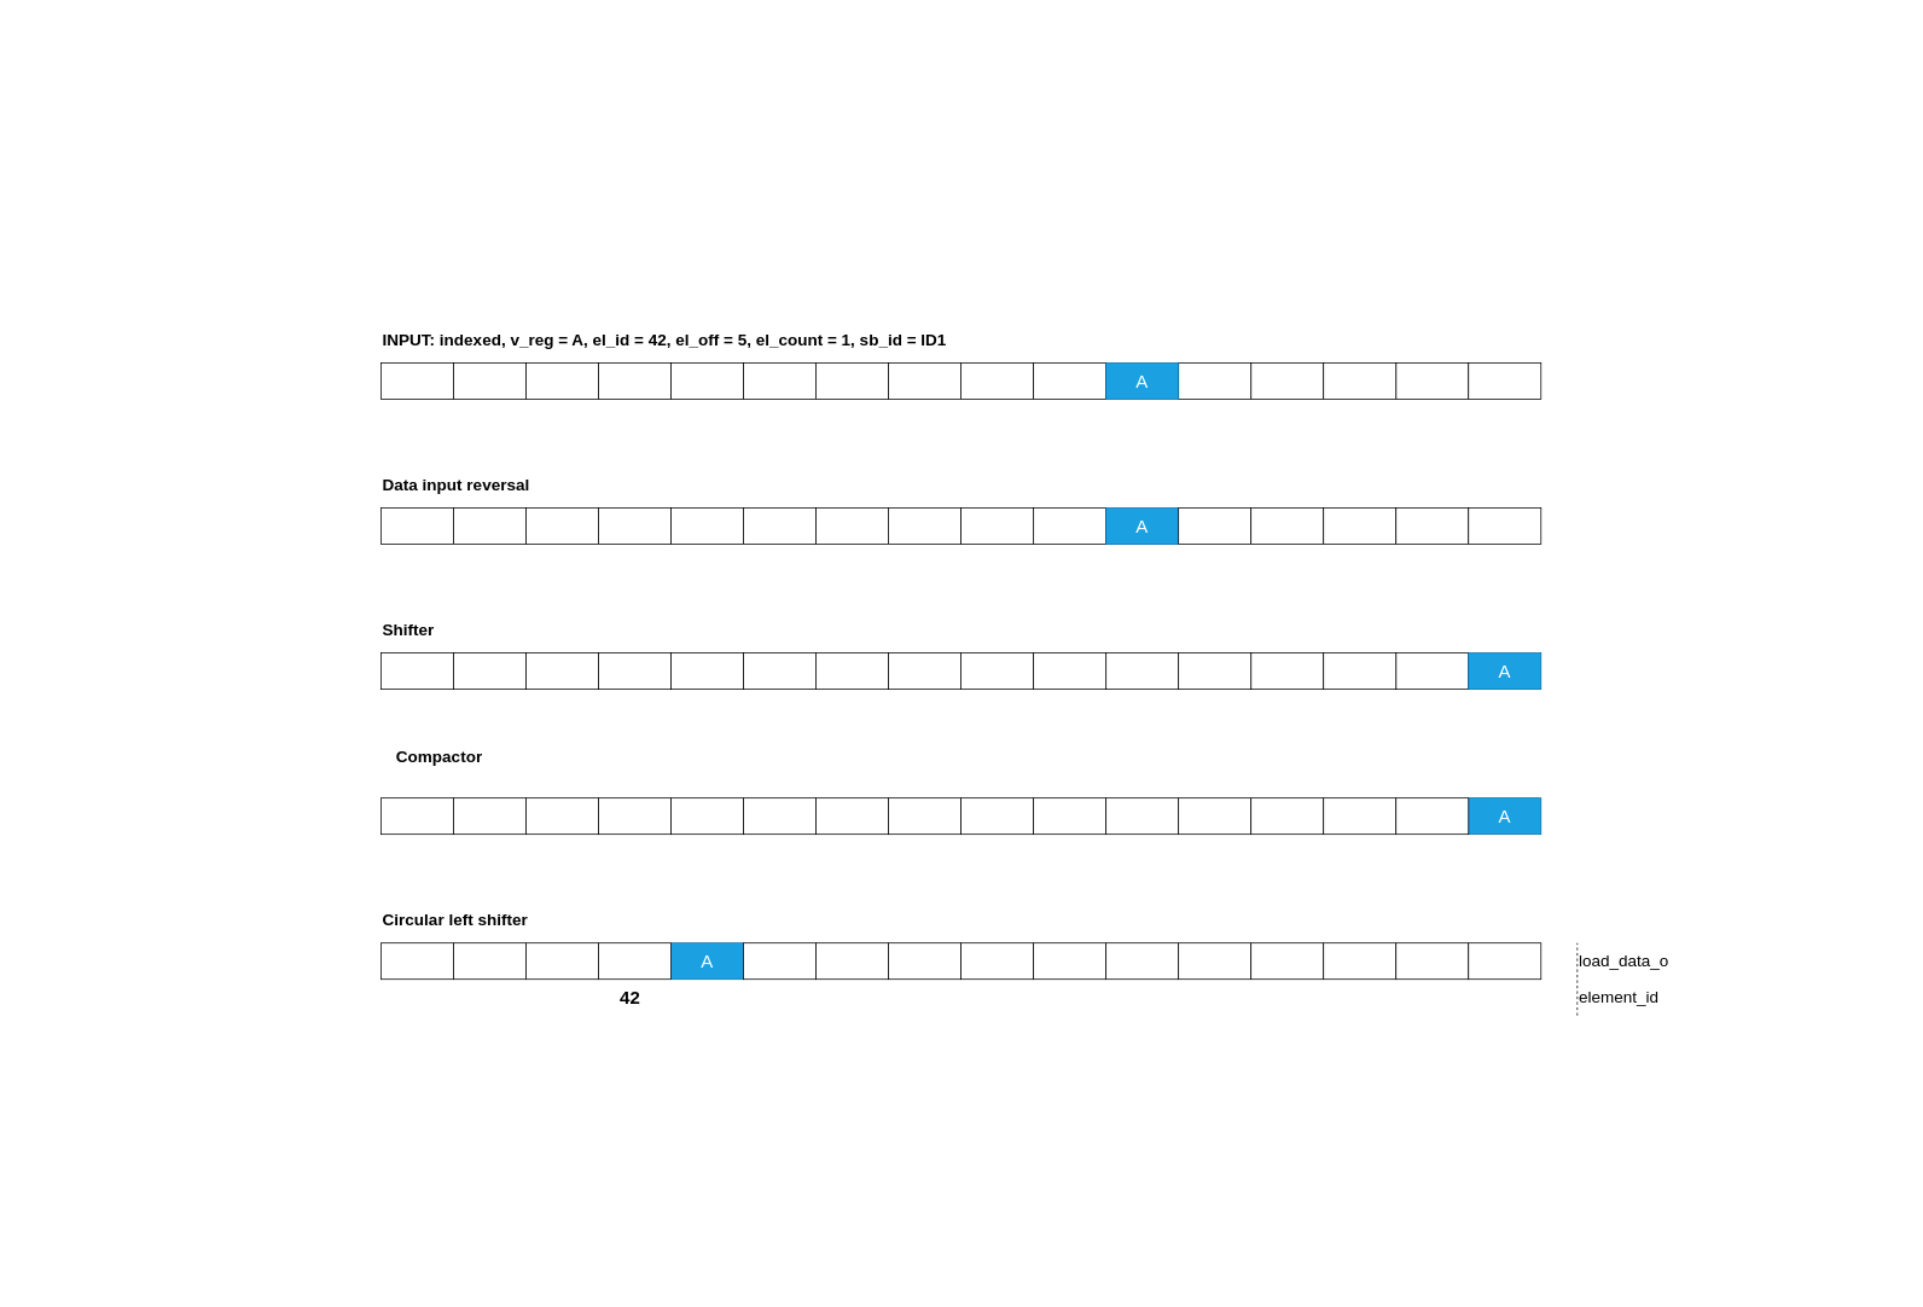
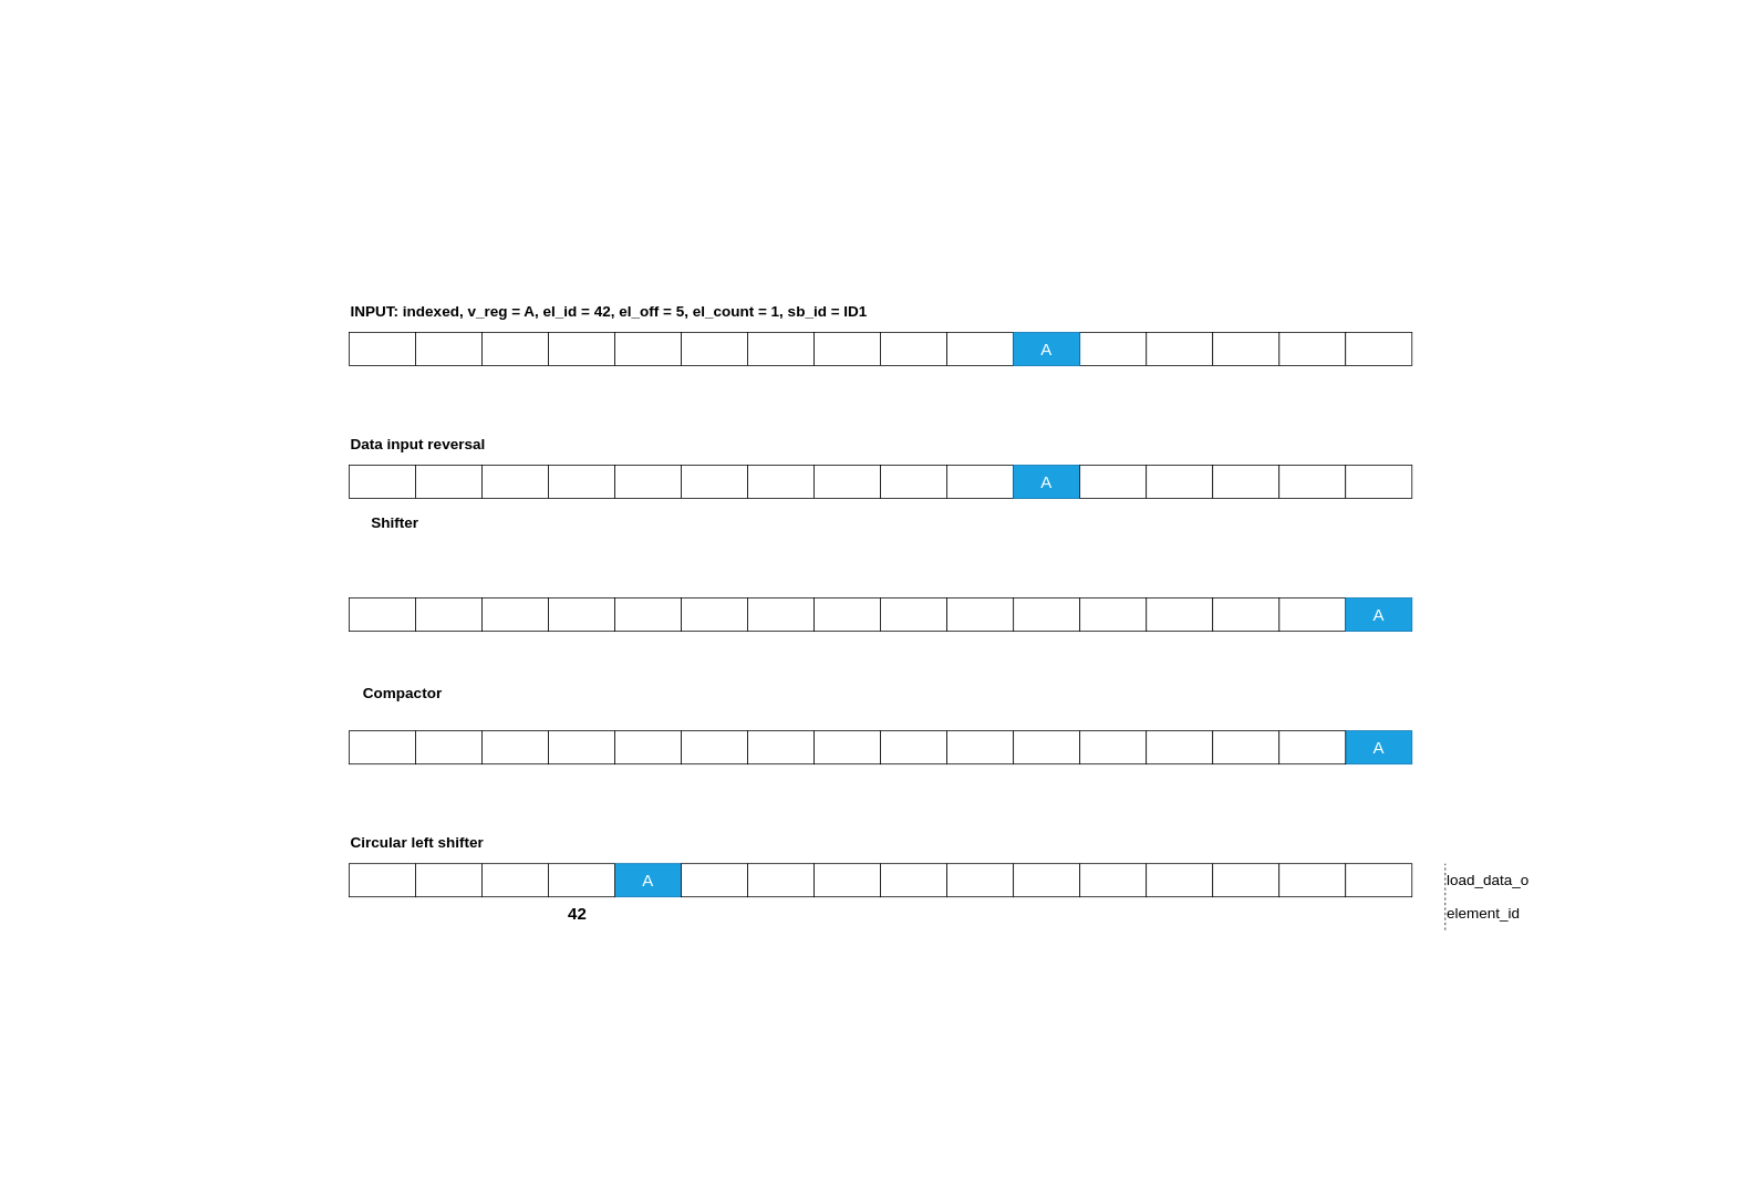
  <mxCell id="0" />
  <mxCell id="1" parent="0" />
  <mxCell id="2" value="" style="rounded=0;whiteSpace=wrap;html=1;" parent="1" vertex="1"><mxGeometry x="420" y="400" width="80" height="40" as="geometry" /></mxCell>
  <mxCell id="3" value="" style="rounded=0;whiteSpace=wrap;html=1;" parent="1" vertex="1"><mxGeometry x="500" y="400" width="80" height="40" as="geometry" /></mxCell>
  <mxCell id="4" value="" style="rounded=0;whiteSpace=wrap;html=1;" parent="1" vertex="1"><mxGeometry x="580" y="400" width="80" height="40" as="geometry" /></mxCell>
  <mxCell id="5" value="" style="rounded=0;whiteSpace=wrap;html=1;" parent="1" vertex="1"><mxGeometry x="660" y="400" width="80" height="40" as="geometry" /></mxCell>
  <mxCell id="6" value="" style="rounded=0;whiteSpace=wrap;html=1;" parent="1" vertex="1"><mxGeometry x="740" y="400" width="80" height="40" as="geometry" /></mxCell>
  <mxCell id="7" value="" style="rounded=0;whiteSpace=wrap;html=1;" parent="1" vertex="1"><mxGeometry x="900" y="400" width="80" height="40" as="geometry" /></mxCell>
  <mxCell id="8" value="" style="rounded=0;whiteSpace=wrap;html=1;" parent="1" vertex="1"><mxGeometry x="1060" y="400" width="80" height="40" as="geometry" /></mxCell>
  <mxCell id="9" value="" style="rounded=0;whiteSpace=wrap;html=1;" parent="1" vertex="1"><mxGeometry x="1380" y="400" width="80" height="40" as="geometry" /></mxCell>
  <mxCell id="10" value="" style="rounded=0;whiteSpace=wrap;html=1;" parent="1" vertex="1"><mxGeometry x="1540" y="400" width="80" height="40" as="geometry" /></mxCell>
  <mxCell id="11" value="" style="rounded=0;whiteSpace=wrap;html=1;" parent="1" vertex="1"><mxGeometry x="500" y="560" width="80" height="40" as="geometry" /></mxCell>
  <mxCell id="12" value="" style="rounded=0;whiteSpace=wrap;html=1;" parent="1" vertex="1"><mxGeometry x="660" y="560" width="80" height="40" as="geometry" /></mxCell>
  <mxCell id="13" value="" style="rounded=0;whiteSpace=wrap;html=1;" parent="1" vertex="1"><mxGeometry x="820" y="560" width="80" height="40" as="geometry" /></mxCell>
  <mxCell id="14" value="" style="rounded=0;whiteSpace=wrap;html=1;" parent="1" vertex="1"><mxGeometry x="980" y="560" width="80" height="40" as="geometry" /></mxCell>
  <mxCell id="15" value="" style="rounded=0;whiteSpace=wrap;html=1;" parent="1" vertex="1"><mxGeometry x="1140" y="560" width="80" height="40" as="geometry" /></mxCell>
  <mxCell id="16" value="" style="rounded=0;whiteSpace=wrap;html=1;fillColor=#1ba1e2;strokeColor=#006EAF;fontColor=#ffffff;" parent="1" vertex="1"><mxGeometry x="1220" y="560" width="80" height="40" as="geometry" /></mxCell>
  <mxCell id="17" value="" style="rounded=0;whiteSpace=wrap;html=1;" parent="1" vertex="1"><mxGeometry x="1300" y="560" width="80" height="40" as="geometry" /></mxCell>
  <mxCell id="18" value="" style="rounded=0;whiteSpace=wrap;html=1;" parent="1" vertex="1"><mxGeometry x="1380" y="560" width="80" height="40" as="geometry" /></mxCell>
  <mxCell id="19" value="" style="rounded=0;whiteSpace=wrap;html=1;" parent="1" vertex="1"><mxGeometry x="1460" y="560" width="80" height="40" as="geometry" /></mxCell>
  <mxCell id="20" value="" style="rounded=0;whiteSpace=wrap;html=1;" parent="1" vertex="1"><mxGeometry x="1540" y="560" width="80" height="40" as="geometry" /></mxCell>
  <mxCell id="21" value="" style="rounded=0;whiteSpace=wrap;html=1;" parent="1" vertex="1"><mxGeometry x="1620" y="560" width="80" height="40" as="geometry" /></mxCell>
  <mxCell id="22" value="" style="rounded=0;whiteSpace=wrap;html=1;" parent="1" vertex="1"><mxGeometry x="420" y="720" width="80" height="40" as="geometry" /></mxCell>
  <mxCell id="23" value="" style="rounded=0;whiteSpace=wrap;html=1;" parent="1" vertex="1"><mxGeometry x="500" y="720" width="80" height="40" as="geometry" /></mxCell>
  <mxCell id="24" value="" style="rounded=0;whiteSpace=wrap;html=1;" parent="1" vertex="1"><mxGeometry x="580" y="720" width="80" height="40" as="geometry" /></mxCell>
  <mxCell id="25" value="" style="rounded=0;whiteSpace=wrap;html=1;" parent="1" vertex="1"><mxGeometry x="660" y="720" width="80" height="40" as="geometry" /></mxCell>
  <mxCell id="26" value="" style="rounded=0;whiteSpace=wrap;html=1;" parent="1" vertex="1"><mxGeometry x="740" y="720" width="80" height="40" as="geometry" /></mxCell>
  <mxCell id="27" value="" style="rounded=0;whiteSpace=wrap;html=1;" parent="1" vertex="1"><mxGeometry x="900" y="720" width="80" height="40" as="geometry" /></mxCell>
  <mxCell id="28" value="" style="rounded=0;whiteSpace=wrap;html=1;" parent="1" vertex="1"><mxGeometry x="1060" y="720" width="80" height="40" as="geometry" /></mxCell>
  <mxCell id="29" value="" style="rounded=0;whiteSpace=wrap;html=1;" parent="1" vertex="1"><mxGeometry x="1220" y="720" width="80" height="40" as="geometry" /></mxCell>
  <mxCell id="30" value="" style="rounded=0;whiteSpace=wrap;html=1;" parent="1" vertex="1"><mxGeometry x="1380" y="720" width="80" height="40" as="geometry" /></mxCell>
  <mxCell id="31" value="" style="rounded=0;whiteSpace=wrap;html=1;" parent="1" vertex="1"><mxGeometry x="1540" y="720" width="80" height="40" as="geometry" /></mxCell>
  <mxCell id="32" value="" style="rounded=0;whiteSpace=wrap;html=1;fillColor=#1ba1e2;strokeColor=#006EAF;fontColor=#ffffff;" parent="1" vertex="1"><mxGeometry x="1620" y="720" width="80" height="40" as="geometry" /></mxCell>
  <mxCell id="33" value="" style="rounded=0;whiteSpace=wrap;html=1;" parent="1" vertex="1"><mxGeometry x="420" y="880" width="80" height="40" as="geometry" /></mxCell>
  <mxCell id="34" value="" style="rounded=0;whiteSpace=wrap;html=1;" parent="1" vertex="1"><mxGeometry x="500" y="880" width="80" height="40" as="geometry" /></mxCell>
  <mxCell id="35" value="" style="rounded=0;whiteSpace=wrap;html=1;" parent="1" vertex="1"><mxGeometry x="580" y="880" width="80" height="40" as="geometry" /></mxCell>
  <mxCell id="36" value="" style="rounded=0;whiteSpace=wrap;html=1;" parent="1" vertex="1"><mxGeometry x="660" y="880" width="80" height="40" as="geometry" /></mxCell>
  <mxCell id="37" value="" style="rounded=0;whiteSpace=wrap;html=1;" parent="1" vertex="1"><mxGeometry x="740" y="880" width="80" height="40" as="geometry" /></mxCell>
  <mxCell id="38" value="" style="rounded=0;whiteSpace=wrap;html=1;" parent="1" vertex="1"><mxGeometry x="820" y="880" width="80" height="40" as="geometry" /></mxCell>
  <mxCell id="39" value="" style="rounded=0;whiteSpace=wrap;html=1;" parent="1" vertex="1"><mxGeometry x="900" y="880" width="80" height="40" as="geometry" /></mxCell>
  <mxCell id="40" value="" style="rounded=0;whiteSpace=wrap;html=1;" parent="1" vertex="1"><mxGeometry x="980" y="880" width="80" height="40" as="geometry" /></mxCell>
  <mxCell id="41" value="" style="rounded=0;whiteSpace=wrap;html=1;" parent="1" vertex="1"><mxGeometry x="1060" y="880" width="80" height="40" as="geometry" /></mxCell>
  <mxCell id="42" value="" style="rounded=0;whiteSpace=wrap;html=1;" parent="1" vertex="1"><mxGeometry x="1140" y="880" width="80" height="40" as="geometry" /></mxCell>
  <mxCell id="43" value="" style="rounded=0;whiteSpace=wrap;html=1;fillColor=#1ba1e2;strokeColor=#006EAF;fontColor=#ffffff;" parent="1" vertex="1"><mxGeometry x="1620" y="880" width="80" height="40" as="geometry" /></mxCell>
  <mxCell id="44" value="" style="rounded=0;whiteSpace=wrap;html=1;fillColor=#1ba1e2;strokeColor=#006EAF;fontColor=#ffffff;" parent="1" vertex="1"><mxGeometry x="740" y="1040" width="80" height="40" as="geometry" /></mxCell>
  <mxCell id="45" value="" style="rounded=0;whiteSpace=wrap;html=1;" parent="1" vertex="1"><mxGeometry x="820" y="1040" width="80" height="40" as="geometry" /></mxCell>
  <mxCell id="46" value="" style="rounded=0;whiteSpace=wrap;html=1;" parent="1" vertex="1"><mxGeometry x="900" y="1040" width="80" height="40" as="geometry" /></mxCell>
  <mxCell id="47" value="" style="rounded=0;whiteSpace=wrap;html=1;" parent="1" vertex="1"><mxGeometry x="980" y="1040" width="80" height="40" as="geometry" /></mxCell>
  <mxCell id="48" value="" style="rounded=0;whiteSpace=wrap;html=1;" parent="1" vertex="1"><mxGeometry x="1060" y="1040" width="80" height="40" as="geometry" /></mxCell>
  <mxCell id="49" value="" style="rounded=0;whiteSpace=wrap;html=1;" parent="1" vertex="1"><mxGeometry x="1140" y="1040" width="80" height="40" as="geometry" /></mxCell>
  <mxCell id="50" value="" style="rounded=0;whiteSpace=wrap;html=1;" parent="1" vertex="1"><mxGeometry x="1220" y="1040" width="80" height="40" as="geometry" /></mxCell>
  <mxCell id="51" value="" style="rounded=0;whiteSpace=wrap;html=1;" parent="1" vertex="1"><mxGeometry x="1300" y="1040" width="80" height="40" as="geometry" /></mxCell>
  <mxCell id="52" value="" style="rounded=0;whiteSpace=wrap;html=1;" parent="1" vertex="1"><mxGeometry x="1380" y="1040" width="80" height="40" as="geometry" /></mxCell>
  <mxCell id="53" value="" style="rounded=0;whiteSpace=wrap;html=1;" parent="1" vertex="1"><mxGeometry x="1460" y="1040" width="80" height="40" as="geometry" /></mxCell>
  <mxCell id="54" value="" style="rounded=0;whiteSpace=wrap;html=1;" parent="1" vertex="1"><mxGeometry x="1540" y="1040" width="80" height="40" as="geometry" /></mxCell>
  <mxCell id="55" value="&lt;font color=&quot;#ffffff&quot; style=&quot;font-size: 20px&quot;&gt;A&lt;/font&gt;" style="text;html=1;strokeColor=none;fillColor=none;align=center;verticalAlign=middle;whiteSpace=wrap;rounded=0;" parent="1" vertex="1"><mxGeometry x="1240" y="570" width="40" height="20" as="geometry" /></mxCell>
  <mxCell id="56" value="&lt;font color=&quot;#ffffff&quot; style=&quot;font-size: 20px&quot;&gt;A&lt;/font&gt;" style="text;html=1;strokeColor=none;fillColor=none;align=center;verticalAlign=middle;whiteSpace=wrap;rounded=0;" parent="1" vertex="1"><mxGeometry x="1640" y="730" width="40" height="20" as="geometry" /></mxCell>
  <mxCell id="57" value="&lt;font color=&quot;#ffffff&quot; style=&quot;font-size: 20px&quot;&gt;A&lt;/font&gt;" style="text;html=1;strokeColor=none;fillColor=none;align=center;verticalAlign=middle;whiteSpace=wrap;rounded=0;" parent="1" vertex="1"><mxGeometry x="1640" y="890" width="40" height="20" as="geometry" /></mxCell>
  <mxCell id="58" value="&lt;font color=&quot;#ffffff&quot; style=&quot;font-size: 20px&quot;&gt;A&lt;/font&gt;" style="text;html=1;strokeColor=none;fillColor=none;align=center;verticalAlign=middle;whiteSpace=wrap;rounded=0;" parent="1" vertex="1"><mxGeometry x="760" y="1050" width="40" height="20" as="geometry" /></mxCell>
  <mxCell id="59" value="&lt;font color=&quot;#ffffff&quot; style=&quot;font-size: 20px&quot;&gt;B&lt;/font&gt;" style="text;html=1;strokeColor=none;fillColor=none;align=center;verticalAlign=middle;whiteSpace=wrap;rounded=0;" parent="1" vertex="1"><mxGeometry x="680" y="1050" width="40" height="20" as="geometry" /></mxCell>
  <mxCell id="60" value="&lt;font style=&quot;font-size: 20px&quot;&gt;&lt;b&gt;42&lt;/b&gt;&lt;/font&gt;" style="text;html=1;strokeColor=none;fillColor=none;align=center;verticalAlign=middle;whiteSpace=wrap;rounded=0;" parent="1" vertex="1"><mxGeometry x="675" y="1090" width="40" height="20" as="geometry" /></mxCell>
  <mxCell id="61" value="&lt;font style=&quot;font-size: 18px&quot;&gt;element_id&lt;/font&gt;" style="text;html=1;strokeColor=none;fillColor=none;align=left;verticalAlign=middle;whiteSpace=wrap;rounded=0;" parent="1" vertex="1"><mxGeometry x="1740" y="1090" width="120" height="20" as="geometry" /></mxCell>
  <mxCell id="62" value="&lt;font style=&quot;font-size: 18px&quot;&gt;&lt;b&gt;INPUT: indexed, v_reg = A, el_id = 42, el_off = 5, el_count = 1, sb_id = ID1&lt;/b&gt;&lt;/font&gt;" style="text;html=1;strokeColor=none;fillColor=none;align=left;verticalAlign=middle;whiteSpace=wrap;rounded=0;" parent="1" vertex="1"><mxGeometry x="420" y="360" width="1280" height="30" as="geometry" /></mxCell>
  <mxCell id="63" value="&lt;font size=&quot;4&quot;&gt;&lt;b&gt;Data input reversal&lt;/b&gt;&lt;/font&gt;" style="text;html=1;strokeColor=none;fillColor=none;align=left;verticalAlign=middle;whiteSpace=wrap;rounded=0;" parent="1" vertex="1"><mxGeometry x="420" y="520" width="1280" height="30" as="geometry" /></mxCell>
- <mxCell id="64" value="&lt;font style=&quot;font-size: 18px&quot;&gt;&lt;b&gt;Shifter&lt;/b&gt;&lt;/font&gt;" style="text;html=1;strokeColor=none;fillColor=none;align=left;verticalAlign=middle;whiteSpace=wrap;rounded=0;" parent="1" vertex="1"><mxGeometry x="420" y="680" width="1280" height="30" as="geometry" /></mxCell>
+ <mxCell id="64" value="&lt;font style=&quot;font-size: 18px&quot;&gt;&lt;b&gt;Shifter&lt;/b&gt;&lt;/font&gt;" style="text;html=1;strokeColor=none;fillColor=none;align=left;verticalAlign=middle;whiteSpace=wrap;rounded=0;" parent="1" vertex="1"><mxGeometry x="445" y="615" width="1280" height="30" as="geometry" /></mxCell>
  <mxCell id="65" value="&lt;font style=&quot;font-size: 18px&quot;&gt;&lt;b&gt;Compactor&lt;/b&gt;&lt;/font&gt;" style="text;html=1;strokeColor=none;fillColor=none;align=left;verticalAlign=middle;whiteSpace=wrap;rounded=0;" parent="1" vertex="1"><mxGeometry x="435" y="820" width="1280" height="30" as="geometry" /></mxCell>
  <mxCell id="66" value="&lt;font style=&quot;font-size: 18px&quot;&gt;&lt;b&gt;Circular left shifter&lt;/b&gt;&lt;/font&gt;" style="text;html=1;strokeColor=none;fillColor=none;align=left;verticalAlign=middle;whiteSpace=wrap;rounded=0;" parent="1" vertex="1"><mxGeometry x="420" y="1000" width="1280" height="30" as="geometry" /></mxCell>
  <mxCell id="67" value="&lt;font style=&quot;font-size: 18px&quot;&gt;load_data_o&lt;/font&gt;" style="text;html=1;strokeColor=none;fillColor=none;align=left;verticalAlign=middle;whiteSpace=wrap;rounded=0;" parent="1" vertex="1"><mxGeometry x="1740" y="1050" width="120" height="20" as="geometry" /></mxCell>
  <mxCell id="68" value="" style="endArrow=none;dashed=1;html=1;" parent="1" edge="1"><mxGeometry width="50" height="50" relative="1" as="geometry"><mxPoint x="1740" y="1120" as="sourcePoint" /><mxPoint x="1740" y="1040" as="targetPoint" /></mxGeometry></mxCell>
  <mxCell id="69" value="" style="rounded=0;whiteSpace=wrap;html=1;align=left;strokeColor=none;" parent="1" vertex="1"><mxGeometry x="20" y="710" width="120" height="60" as="geometry" /></mxCell>
  <mxCell id="70" value="" style="rounded=0;whiteSpace=wrap;html=1;align=left;strokeColor=none;" parent="1" vertex="1"><mxGeometry x="1000" y="1360" width="120" height="60" as="geometry" /></mxCell>
  <mxCell id="71" value="" style="rounded=0;whiteSpace=wrap;html=1;align=left;strokeColor=none;" parent="1" vertex="1"><mxGeometry x="1980" y="710" width="120" height="60" as="geometry" /></mxCell>
  <mxCell id="72" value="" style="rounded=0;whiteSpace=wrap;html=1;align=left;strokeColor=none;" parent="1" vertex="1"><mxGeometry x="1000" y="20" width="120" height="60" as="geometry" /></mxCell>
  <mxCell id="73" value="" style="rounded=0;whiteSpace=wrap;html=1;" vertex="1" parent="1"><mxGeometry x="1620" y="400" width="80" height="40" as="geometry" /></mxCell>
  <mxCell id="74" value="" style="rounded=0;whiteSpace=wrap;html=1;" vertex="1" parent="1"><mxGeometry x="820" y="400" width="80" height="40" as="geometry" /></mxCell>
  <mxCell id="75" value="" style="rounded=0;whiteSpace=wrap;html=1;" vertex="1" parent="1"><mxGeometry x="980" y="400" width="80" height="40" as="geometry" /></mxCell>
  <mxCell id="76" value="" style="rounded=0;whiteSpace=wrap;html=1;" vertex="1" parent="1"><mxGeometry x="1140" y="400" width="80" height="40" as="geometry" /></mxCell>
  <mxCell id="77" value="" style="rounded=0;whiteSpace=wrap;html=1;" vertex="1" parent="1"><mxGeometry x="1300" y="400" width="80" height="40" as="geometry" /></mxCell>
  <mxCell id="78" value="" style="rounded=0;whiteSpace=wrap;html=1;" vertex="1" parent="1"><mxGeometry x="1460" y="400" width="80" height="40" as="geometry" /></mxCell>
  <mxCell id="79" value="" style="rounded=0;whiteSpace=wrap;html=1;fillColor=#1ba1e2;strokeColor=#006EAF;fontColor=#ffffff;" vertex="1" parent="1"><mxGeometry x="1220" y="400" width="80" height="40" as="geometry" /></mxCell>
  <mxCell id="80" value="&lt;font color=&quot;#ffffff&quot; style=&quot;font-size: 20px&quot;&gt;A&lt;/font&gt;" style="text;html=1;strokeColor=none;fillColor=none;align=center;verticalAlign=middle;whiteSpace=wrap;rounded=0;" vertex="1" parent="1"><mxGeometry x="1240" y="410" width="40" height="20" as="geometry" /></mxCell>
  <mxCell id="81" value="" style="rounded=0;whiteSpace=wrap;html=1;" vertex="1" parent="1"><mxGeometry x="660" y="1040" width="80" height="40" as="geometry" /></mxCell>
  <mxCell id="82" value="" style="rounded=0;whiteSpace=wrap;html=1;" vertex="1" parent="1"><mxGeometry x="580" y="1040" width="80" height="40" as="geometry" /></mxCell>
  <mxCell id="83" value="" style="rounded=0;whiteSpace=wrap;html=1;" vertex="1" parent="1"><mxGeometry x="500" y="1040" width="80" height="40" as="geometry" /></mxCell>
  <mxCell id="84" value="" style="rounded=0;whiteSpace=wrap;html=1;" vertex="1" parent="1"><mxGeometry x="420" y="1040" width="80" height="40" as="geometry" /></mxCell>
  <mxCell id="85" value="" style="rounded=0;whiteSpace=wrap;html=1;" vertex="1" parent="1"><mxGeometry x="820" y="720" width="80" height="40" as="geometry" /></mxCell>
  <mxCell id="86" value="" style="rounded=0;whiteSpace=wrap;html=1;" vertex="1" parent="1"><mxGeometry x="980" y="720" width="80" height="40" as="geometry" /></mxCell>
  <mxCell id="87" value="" style="rounded=0;whiteSpace=wrap;html=1;" vertex="1" parent="1"><mxGeometry x="1140" y="720" width="80" height="40" as="geometry" /></mxCell>
  <mxCell id="88" value="" style="rounded=0;whiteSpace=wrap;html=1;" vertex="1" parent="1"><mxGeometry x="1300" y="720" width="80" height="40" as="geometry" /></mxCell>
  <mxCell id="89" value="" style="rounded=0;whiteSpace=wrap;html=1;" vertex="1" parent="1"><mxGeometry x="1460" y="720" width="80" height="40" as="geometry" /></mxCell>
  <mxCell id="90" value="" style="rounded=0;whiteSpace=wrap;html=1;" vertex="1" parent="1"><mxGeometry x="1220" y="880" width="80" height="40" as="geometry" /></mxCell>
  <mxCell id="91" value="" style="rounded=0;whiteSpace=wrap;html=1;" vertex="1" parent="1"><mxGeometry x="1300" y="880" width="80" height="40" as="geometry" /></mxCell>
  <mxCell id="92" value="" style="rounded=0;whiteSpace=wrap;html=1;" vertex="1" parent="1"><mxGeometry x="1380" y="880" width="80" height="40" as="geometry" /></mxCell>
  <mxCell id="93" value="" style="rounded=0;whiteSpace=wrap;html=1;" vertex="1" parent="1"><mxGeometry x="1460" y="880" width="80" height="40" as="geometry" /></mxCell>
  <mxCell id="94" value="" style="rounded=0;whiteSpace=wrap;html=1;" vertex="1" parent="1"><mxGeometry x="1540" y="880" width="80" height="40" as="geometry" /></mxCell>
  <mxCell id="95" value="" style="rounded=0;whiteSpace=wrap;html=1;" vertex="1" parent="1"><mxGeometry x="1060" y="560" width="80" height="40" as="geometry" /></mxCell>
  <mxCell id="96" value="" style="rounded=0;whiteSpace=wrap;html=1;" vertex="1" parent="1"><mxGeometry x="900" y="560" width="80" height="40" as="geometry" /></mxCell>
  <mxCell id="97" value="" style="rounded=0;whiteSpace=wrap;html=1;" vertex="1" parent="1"><mxGeometry x="740" y="560" width="80" height="40" as="geometry" /></mxCell>
  <mxCell id="98" value="" style="rounded=0;whiteSpace=wrap;html=1;" vertex="1" parent="1"><mxGeometry x="580" y="560" width="80" height="40" as="geometry" /></mxCell>
  <mxCell id="99" value="" style="rounded=0;whiteSpace=wrap;html=1;" vertex="1" parent="1"><mxGeometry x="420" y="560" width="80" height="40" as="geometry" /></mxCell>
  <mxCell id="100" value="" style="rounded=0;whiteSpace=wrap;html=1;" vertex="1" parent="1"><mxGeometry x="1620" y="1040" width="80" height="40" as="geometry" /></mxCell>
